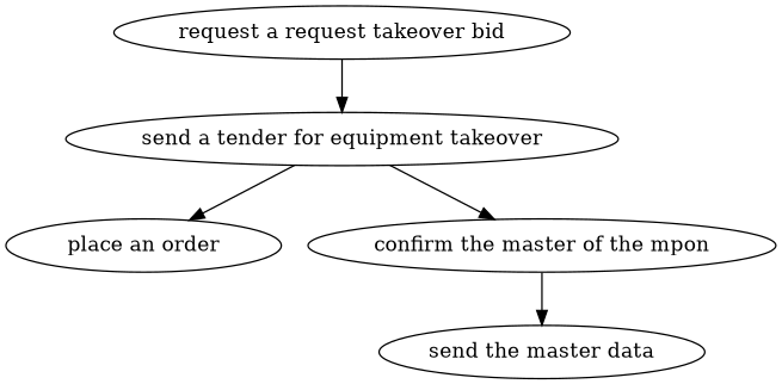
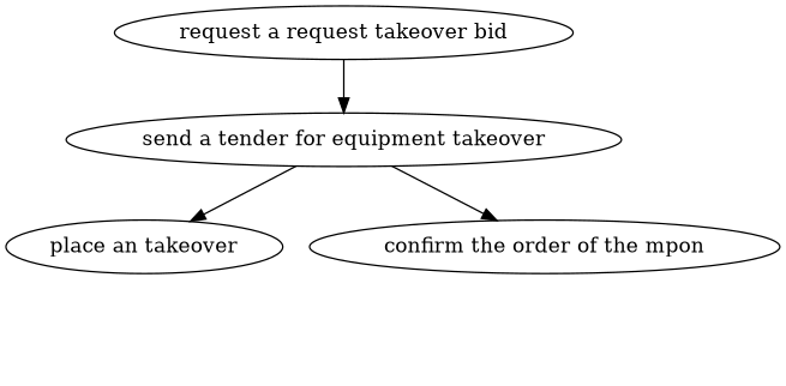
  strict digraph {
    edge [attrs="{'type': 'flow', 'label': 'flow'}"]
    n1 [attrs="{'type': 'Activity', 'label': 'request a device takeover bid'}" label="request a request takeover bid"]
    "send a tender for equipment takeover" [attrs="{'type': 'Activity', 'label': 'send a tender for equipment takeover'}"]
-   "place an order" [attrs="{'type': 'Activity', 'label': 'place an order'}"]
-   "confirm the order of the mpon" [attrs="{'type': 'Activity', 'label': 'confirm the order of the mpon'}" label="confirm the master of the mpon"]
-   "send the master data" [attrs="{'type': 'Activity', 'label': 'send the master data'}"]
+   "place an order" [attrs="{'type': 'Activity', 'label': 'place an order'}" label="place an takeover"]
+   "confirm the order of the mpon" [attrs="{'type': 'Activity', 'label': 'confirm the order of the mpon'}"]
    n1 -> "send a tender for equipment takeover"
    "send a tender for equipment takeover" -> "place an order"
    "send a tender for equipment takeover" -> "confirm the order of the mpon"
-   "confirm the order of the mpon" -> "send the master data"
  }
